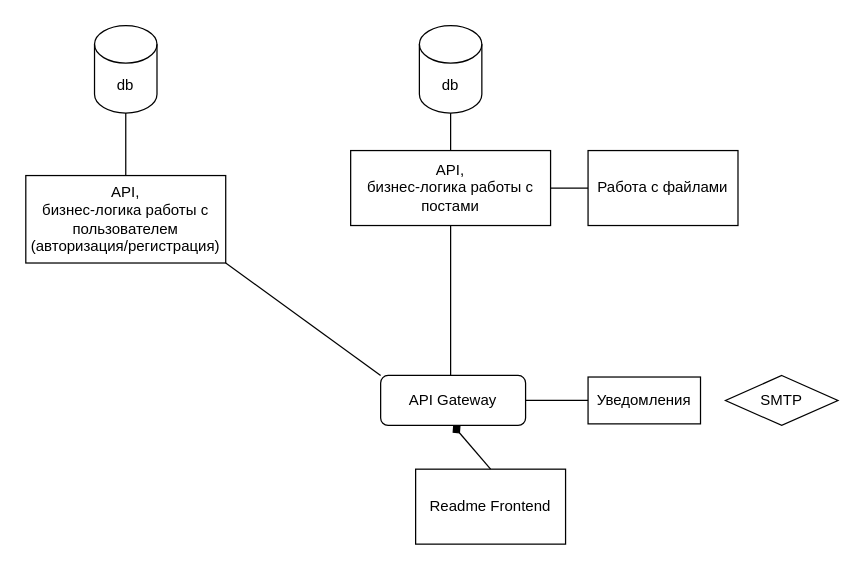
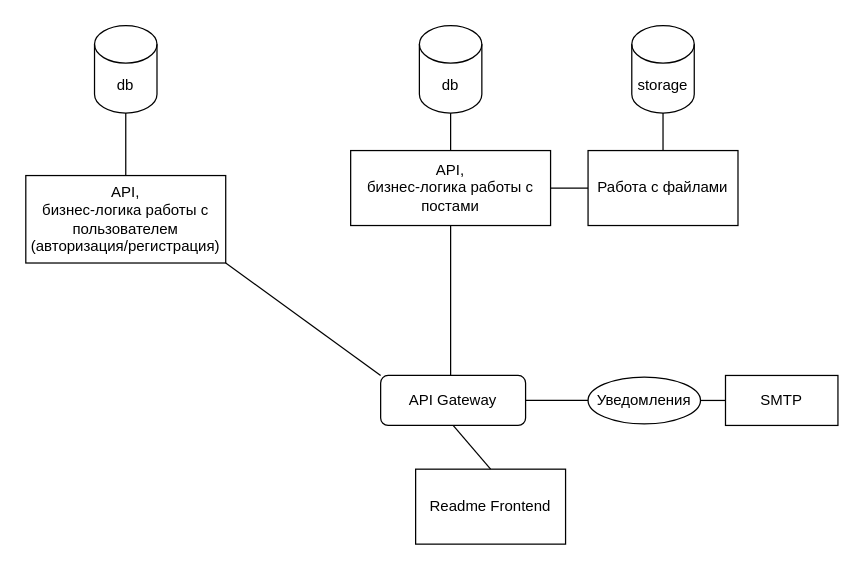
  <mxCell id="0" />
  <mxCell id="1" parent="0" />
  <mxCell id="2" value="Readme Frontend" style="rounded=0;whiteSpace=wrap;html=1;" parent="1" vertex="1"><mxGeometry x="332" y="375" width="120" height="60" as="geometry" /></mxCell>
  <mxCell id="3" value="API,&lt;div&gt;бизнес-логика работы с пользователем (авторизация/регистрация)&lt;/div&gt;" style="rounded=0;whiteSpace=wrap;html=1;" parent="1" vertex="1"><mxGeometry x="20" y="140" width="160" height="70" as="geometry" /></mxCell>
  <mxCell id="4" value="" style="endArrow=none;html=1;rounded=0;entryX=1;entryY=1;entryDx=0;entryDy=0;exitX=0;exitY=0;exitDx=0;exitDy=0;" parent="1" source="7" target="3" edge="1"><mxGeometry width="50" height="50" relative="1" as="geometry"><mxPoint x="280" y="190" as="sourcePoint" /><mxPoint x="480" y="190" as="targetPoint" /></mxGeometry></mxCell>
  <mxCell id="5" value="db" style="shape=cylinder3;whiteSpace=wrap;html=1;boundedLbl=1;backgroundOutline=1;size=15;" parent="1" vertex="1"><mxGeometry x="75" y="20" width="50" height="70" as="geometry" /></mxCell>
  <mxCell id="6" value="" style="endArrow=none;html=1;rounded=0;entryX=0.5;entryY=1;entryDx=0;entryDy=0;entryPerimeter=0;exitX=0.5;exitY=0;exitDx=0;exitDy=0;" parent="1" source="3" target="5" edge="1"><mxGeometry width="50" height="50" relative="1" as="geometry"><mxPoint x="210" y="40" as="sourcePoint" /><mxPoint x="480" y="120" as="targetPoint" /></mxGeometry></mxCell>
  <mxCell id="7" value="API Gateway" style="rounded=1;whiteSpace=wrap;html=1;" parent="1" vertex="1"><mxGeometry x="304" y="300" width="116" height="40" as="geometry" /></mxCell>
- <mxCell id="8" value="" style="endArrow=diamond;html=1;rounded=0;entryX=0.5;entryY=1;entryDx=0;entryDy=0;exitX=0.5;exitY=0;exitDx=0;exitDy=0;" parent="1" source="2" target="7" edge="1"><mxGeometry width="50" height="50" relative="1" as="geometry"><mxPoint x="430" y="360" as="sourcePoint" /><mxPoint x="480" y="310" as="targetPoint" /></mxGeometry></mxCell>
+ <mxCell id="8" value="" style="endArrow=none;html=1;rounded=0;entryX=0.5;entryY=1;entryDx=0;entryDy=0;exitX=0.5;exitY=0;exitDx=0;exitDy=0;" parent="1" source="2" target="7" edge="1"><mxGeometry width="50" height="50" relative="1" as="geometry"><mxPoint x="430" y="360" as="sourcePoint" /><mxPoint x="480" y="310" as="targetPoint" /></mxGeometry></mxCell>
  <mxCell id="9" value="API,&lt;div&gt;бизнес-логика работы с постами&lt;/div&gt;" style="rounded=0;whiteSpace=wrap;html=1;" parent="1" vertex="1"><mxGeometry x="280" y="120" width="160" height="60" as="geometry" /></mxCell>
  <mxCell id="10" value="db" style="shape=cylinder3;whiteSpace=wrap;html=1;boundedLbl=1;backgroundOutline=1;size=15;" parent="1" vertex="1"><mxGeometry x="335" y="20" width="50" height="70" as="geometry" /></mxCell>
  <mxCell id="11" value="" style="endArrow=none;html=1;rounded=0;entryX=0.5;entryY=1;entryDx=0;entryDy=0;entryPerimeter=0;exitX=0.5;exitY=0;exitDx=0;exitDy=0;" parent="1" source="9" target="10" edge="1"><mxGeometry width="50" height="50" relative="1" as="geometry"><mxPoint x="430" y="250" as="sourcePoint" /><mxPoint x="480" y="200" as="targetPoint" /></mxGeometry></mxCell>
- <mxCell id="12" value="Уведомления" style="rounded=0;whiteSpace=wrap;html=1;" parent="1" vertex="1"><mxGeometry x="470" y="301.25" width="90" height="37.5" as="geometry" /></mxCell>
+ <mxCell id="12" value="Уведомления" style="ellipse;whiteSpace=wrap;html=1;" parent="1" vertex="1"><mxGeometry x="470" y="301.25" width="90" height="37.5" as="geometry" /></mxCell>
  <mxCell id="13" value="" style="endArrow=none;html=1;rounded=0;entryX=0;entryY=0.5;entryDx=0;entryDy=0;exitX=1;exitY=0.5;exitDx=0;exitDy=0;" parent="1" source="7" target="12" edge="1"><mxGeometry width="50" height="50" relative="1" as="geometry"><mxPoint x="430" y="250" as="sourcePoint" /><mxPoint x="480" y="200" as="targetPoint" /></mxGeometry></mxCell>
  <mxCell id="14" value="" style="endArrow=none;html=1;rounded=0;" parent="1" target="9" edge="1"><mxGeometry width="50" height="50" relative="1" as="geometry"><mxPoint x="360" y="300" as="sourcePoint" /><mxPoint x="360" y="160" as="targetPoint" /></mxGeometry></mxCell>
- <mxCell id="17" value="SMTP" style="rhombus;whiteSpace=wrap;html=1;" parent="1" vertex="1"><mxGeometry x="580" y="300" width="90" height="40" as="geometry" /></mxCell>
+ <mxCell id="15" value="storage" style="shape=cylinder3;whiteSpace=wrap;html=1;boundedLbl=1;backgroundOutline=1;size=15;" parent="1" vertex="1"><mxGeometry x="505" y="20" width="50" height="70" as="geometry" /></mxCell>
+ <mxCell id="16" value="" style="endArrow=none;html=1;rounded=0;exitX=0.5;exitY=0;exitDx=0;exitDy=0;entryX=0.5;entryY=1;entryDx=0;entryDy=0;entryPerimeter=0;" parent="1" source="19" edge="1" target="15"><mxGeometry width="50" height="50" relative="1" as="geometry"><mxPoint x="387" y="40" as="sourcePoint" /><mxPoint x="437" y="-10" as="targetPoint" /></mxGeometry></mxCell>
+ <mxCell id="17" value="SMTP" style="rounded=0;whiteSpace=wrap;html=1;" parent="1" vertex="1"><mxGeometry x="580" y="300" width="90" height="40" as="geometry" /></mxCell>
+ <mxCell id="18" value="" style="endArrow=none;html=1;rounded=0;entryX=0;entryY=0.5;entryDx=0;entryDy=0;exitX=1;exitY=0.5;exitDx=0;exitDy=0;" parent="1" source="12" target="17" edge="1"><mxGeometry width="50" height="50" relative="1" as="geometry"><mxPoint x="300" y="180" as="sourcePoint" /><mxPoint x="350" y="130" as="targetPoint" /></mxGeometry></mxCell>
  <mxCell id="19" value="Работа с файлами" style="rounded=0;whiteSpace=wrap;html=1;" vertex="1" parent="1"><mxGeometry x="470" y="120" width="120" height="60" as="geometry" /></mxCell>
  <mxCell id="20" value="" style="endArrow=none;html=1;rounded=0;entryX=1;entryY=0.5;entryDx=0;entryDy=0;exitX=0;exitY=0.5;exitDx=0;exitDy=0;" edge="1" parent="1" source="19" target="9"><mxGeometry width="50" height="50" relative="1" as="geometry"><mxPoint x="340" y="240" as="sourcePoint" /><mxPoint x="390" y="190" as="targetPoint" /></mxGeometry></mxCell>
